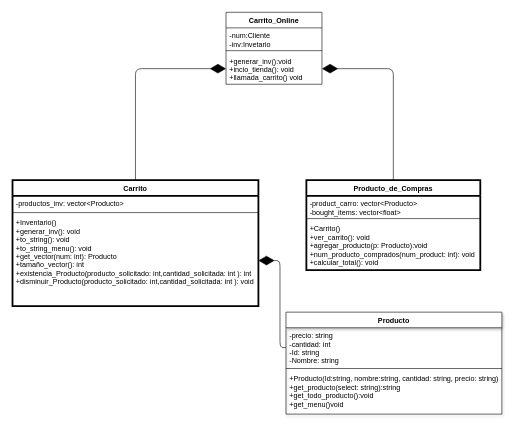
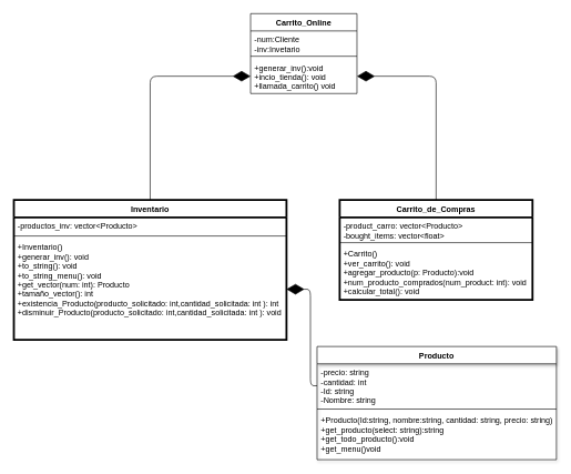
  <mxCell id="0" />
  <mxCell id="1" parent="0" />
- <mxCell id="2" value="Producto_de_Compras" style="swimlane;fontStyle=1;align=center;verticalAlign=top;childLayout=stackLayout;horizontal=1;startSize=26;horizontalStack=0;resizeParent=1;resizeParentMax=0;resizeLast=0;collapsible=1;marginBottom=0;strokeWidth=3;" parent="1" vertex="1"><mxGeometry x="510" y="300" width="290" height="150" as="geometry" /></mxCell>
+ <mxCell id="2" value="Carrito_de_Compras" style="swimlane;fontStyle=1;align=center;verticalAlign=top;childLayout=stackLayout;horizontal=1;startSize=26;horizontalStack=0;resizeParent=1;resizeParentMax=0;resizeLast=0;collapsible=1;marginBottom=0;strokeWidth=3;" parent="1" vertex="1"><mxGeometry x="510" y="300" width="290" height="150" as="geometry" /></mxCell>
  <mxCell id="3" value="-product_carro: vector&lt;Producto&gt;&#10;-bought_items: vector&lt;float&gt;" style="text;strokeColor=none;fillColor=none;align=left;verticalAlign=top;spacingLeft=4;spacingRight=4;overflow=hidden;rotatable=0;points=[[0,0.5],[1,0.5]];portConstraint=eastwest;" parent="2" vertex="1"><mxGeometry y="26" width="290" height="34" as="geometry" /></mxCell>
  <mxCell id="4" value="" style="line;strokeWidth=1;fillColor=none;align=left;verticalAlign=middle;spacingTop=-1;spacingLeft=3;spacingRight=3;rotatable=0;labelPosition=right;points=[];portConstraint=eastwest;" parent="2" vertex="1"><mxGeometry y="60" width="290" height="8" as="geometry" /></mxCell>
  <mxCell id="5" value="+Carrito()&#10;+ver_carrito(): void&#10;+agregar_producto(p: Producto):void&#10;+num_producto_comprados(num_product: int): void&#10;+calcular_total(): void" style="text;strokeColor=none;fillColor=none;align=left;verticalAlign=top;spacingLeft=4;spacingRight=4;overflow=hidden;rotatable=0;points=[[0,0.5],[1,0.5]];portConstraint=eastwest;" parent="2" vertex="1"><mxGeometry y="68" width="290" height="82" as="geometry" /></mxCell>
- <mxCell id="6" value="Carrito" style="swimlane;fontStyle=1;align=center;verticalAlign=top;childLayout=stackLayout;horizontal=1;startSize=26;horizontalStack=0;resizeParent=1;resizeParentMax=0;resizeLast=0;collapsible=1;marginBottom=0;strokeWidth=3;" parent="1" vertex="1"><mxGeometry x="20" y="300" width="410" height="210" as="geometry" /></mxCell>
+ <mxCell id="6" value="Inventario" style="swimlane;fontStyle=1;align=center;verticalAlign=top;childLayout=stackLayout;horizontal=1;startSize=26;horizontalStack=0;resizeParent=1;resizeParentMax=0;resizeLast=0;collapsible=1;marginBottom=0;strokeWidth=3;" parent="1" vertex="1"><mxGeometry x="20" y="300" width="410" height="210" as="geometry" /></mxCell>
  <mxCell id="7" value="-productos_inv: vector&lt;Producto&gt;" style="text;strokeColor=none;fillColor=none;align=left;verticalAlign=top;spacingLeft=4;spacingRight=4;overflow=hidden;rotatable=0;points=[[0,0.5],[1,0.5]];portConstraint=eastwest;" parent="6" vertex="1"><mxGeometry y="26" width="410" height="24" as="geometry" /></mxCell>
  <mxCell id="8" value="" style="line;strokeWidth=1;fillColor=none;align=left;verticalAlign=middle;spacingTop=-1;spacingLeft=3;spacingRight=3;rotatable=0;labelPosition=right;points=[];portConstraint=eastwest;" parent="6" vertex="1"><mxGeometry y="50" width="410" height="8" as="geometry" /></mxCell>
  <mxCell id="9" value="+Inventario()&#10;+generar_inv(): void&#10;+to_string(): void&#10;+to_string_menu(): void&#10;+get_vector(num: int): Producto&#10;+tamaño_vector(): int&#10;+existencia_Producto(producto_solicitado: int,cantidad_solicitada: int ): int&#10;+disminuir_Producto(producto_solicitado: int,cantidad_solicitada: int ): void" style="text;strokeColor=none;fillColor=none;align=left;verticalAlign=top;spacingLeft=4;spacingRight=4;overflow=hidden;rotatable=0;points=[[0,0.5],[1,0.5]];portConstraint=eastwest;" parent="6" vertex="1"><mxGeometry y="58" width="410" height="152" as="geometry" /></mxCell>
  <mxCell id="10" value="" style="endArrow=diamondThin;endFill=1;endSize=24;html=1;entryX=1;entryY=0.5;entryDx=0;entryDy=0;exitX=0;exitY=0.515;exitDx=0;exitDy=0;exitPerimeter=0;" parent="1" source="16" target="9" edge="1"><mxGeometry width="160" relative="1" as="geometry"><mxPoint x="345" y="190" as="sourcePoint" /><mxPoint x="505" y="190" as="targetPoint" /><Array as="points"><mxPoint x="466" y="579" /><mxPoint x="466" y="434" /></Array></mxGeometry></mxCell>
  <mxCell id="11" value="Carrito_Online" style="swimlane;fontStyle=1;align=center;verticalAlign=top;childLayout=stackLayout;horizontal=1;startSize=26;horizontalStack=0;resizeParent=1;resizeParentMax=0;resizeLast=0;collapsible=1;marginBottom=0;" parent="1" vertex="1"><mxGeometry x="376" y="20" width="160" height="120" as="geometry" /></mxCell>
  <mxCell id="12" value="-num:Cliente&#10;-inv:Invetario&#10;&#10;" style="text;strokeColor=none;fillColor=none;align=left;verticalAlign=top;spacingLeft=4;spacingRight=4;overflow=hidden;rotatable=0;points=[[0,0.5],[1,0.5]];portConstraint=eastwest;" parent="11" vertex="1"><mxGeometry y="26" width="160" height="34" as="geometry" /></mxCell>
  <mxCell id="13" value="" style="line;strokeWidth=1;fillColor=none;align=left;verticalAlign=middle;spacingTop=-1;spacingLeft=3;spacingRight=3;rotatable=0;labelPosition=right;points=[];portConstraint=eastwest;" parent="11" vertex="1"><mxGeometry y="60" width="160" height="8" as="geometry" /></mxCell>
  <mxCell id="14" value="+generar_inv():void&#10;+incio_tienda(): void&#10;+llamada_carrito() void" style="text;strokeColor=none;fillColor=none;align=left;verticalAlign=top;spacingLeft=4;spacingRight=4;overflow=hidden;rotatable=0;points=[[0,0.5],[1,0.5]];portConstraint=eastwest;" parent="11" vertex="1"><mxGeometry y="68" width="160" height="52" as="geometry" /></mxCell>
  <mxCell id="15" value="Producto" style="swimlane;fontStyle=1;align=center;verticalAlign=top;childLayout=stackLayout;horizontal=1;startSize=26;horizontalStack=0;resizeParent=1;resizeParentMax=0;resizeLast=0;collapsible=1;marginBottom=0;shadow=1;" parent="1" vertex="1"><mxGeometry x="476" y="520" width="360" height="170" as="geometry" /></mxCell>
  <mxCell id="16" value="-precio: string&#10;-cantidad: int&#10;-Id: string&#10;-Nombre: string" style="text;strokeColor=none;fillColor=none;align=left;verticalAlign=top;spacingLeft=4;spacingRight=4;overflow=hidden;rotatable=0;points=[[0,0.5],[1,0.5]];portConstraint=eastwest;" parent="15" vertex="1"><mxGeometry y="26" width="360" height="64" as="geometry" /></mxCell>
  <mxCell id="17" value="" style="line;strokeWidth=1;fillColor=none;align=left;verticalAlign=middle;spacingTop=-1;spacingLeft=3;spacingRight=3;rotatable=0;labelPosition=right;points=[];portConstraint=eastwest;" parent="15" vertex="1"><mxGeometry y="90" width="360" height="8" as="geometry" /></mxCell>
  <mxCell id="18" value="+Producto(Id:string, nombre:string, cantidad: string, precio: string)&#10;+get_producto(select: string):string&#10;+get_todo_producto():void&#10;+get_menu()void" style="text;strokeColor=none;fillColor=none;align=left;verticalAlign=top;spacingLeft=4;spacingRight=4;overflow=hidden;rotatable=0;points=[[0,0.5],[1,0.5]];portConstraint=eastwest;" parent="15" vertex="1"><mxGeometry y="98" width="360" height="72" as="geometry" /></mxCell>
  <mxCell id="19" value="" style="endArrow=diamondThin;endFill=1;endSize=24;html=1;entryX=1;entryY=0.5;entryDx=0;entryDy=0;exitX=0.5;exitY=0;exitDx=0;exitDy=0;" edge="1" parent="1" source="2" target="14"><mxGeometry width="160" relative="1" as="geometry"><mxPoint x="655.38" y="260" as="sourcePoint" /><mxPoint x="654.38" y="190" as="targetPoint" /><Array as="points"><mxPoint x="655" y="114" /></Array></mxGeometry></mxCell>
  <mxCell id="20" value="" style="endArrow=diamondThin;endFill=1;endSize=24;html=1;exitX=0.5;exitY=0;exitDx=0;exitDy=0;entryX=0;entryY=0.5;entryDx=0;entryDy=0;" edge="1" parent="1" source="6" target="14"><mxGeometry width="160" relative="1" as="geometry"><mxPoint x="247" y="180" as="sourcePoint" /><mxPoint x="225" y="100" as="targetPoint" /><Array as="points"><mxPoint x="225" y="114" /></Array></mxGeometry></mxCell>
